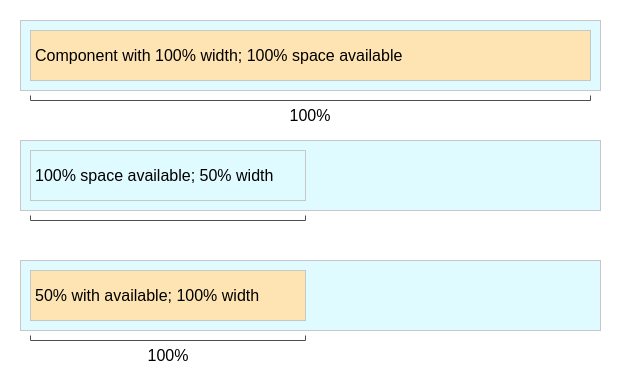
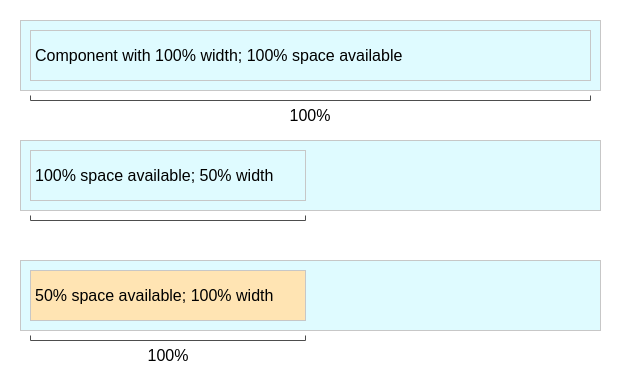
  <mxCell id="0" />
  <mxCell id="1" parent="0" />
  <mxCell id="2" value="" style="rounded=0;whiteSpace=wrap;html=1;fillColor=#DFFBFF;strokeColor=#C7C7C7;" vertex="1" parent="1"><mxGeometry x="20" y="20" width="580" height="70" as="geometry" /></mxCell>
- <mxCell id="3" value="Component with 100% width; 100% space available" style="rounded=0;whiteSpace=wrap;html=1;strokeColor=#C7C7C7;fillColor=#FFE4B3;glass=0;shadow=0;sketch=0;fontSize=16;align=left;spacingLeft=3;" vertex="1" parent="1"><mxGeometry x="30" y="30" width="560" height="50" as="geometry" /></mxCell>
+ <mxCell id="3" value="Component with 100% width; 100% space available" style="rounded=0;whiteSpace=wrap;html=1;strokeColor=#C7C7C7;fillColor=#dffbff;glass=0;shadow=0;sketch=0;fontSize=16;align=left;spacingLeft=3;" vertex="1" parent="1"><mxGeometry x="30" y="30" width="560" height="50" as="geometry" /></mxCell>
  <mxCell id="4" value="" style="strokeWidth=1;html=1;shadow=0;dashed=0;shape=mxgraph.android.textfield;align=center;strokeColor=#4D4D4D;pointerEvents=1;rounded=0;glass=0;sketch=0;fontSize=20;fillColor=#FFE4B3;" vertex="1" parent="1"><mxGeometry x="30" y="70" width="560" height="30" as="geometry" /></mxCell>
  <mxCell id="5" value="100%" style="text;html=1;strokeColor=none;fillColor=none;align=center;verticalAlign=middle;whiteSpace=wrap;rounded=0;shadow=0;glass=0;sketch=0;fontSize=16;" vertex="1" parent="1"><mxGeometry x="280" y="100" width="60" height="30" as="geometry" /></mxCell>
  <mxCell id="6" value="" style="rounded=0;whiteSpace=wrap;html=1;fillColor=#DFFBFF;strokeColor=#C7C7C7;" vertex="1" parent="1"><mxGeometry x="20" y="140" width="580" height="70" as="geometry" /></mxCell>
  <mxCell id="7" value="100% space available; 50% width" style="rounded=0;whiteSpace=wrap;html=1;strokeColor=#C7C7C7;fillColor=#dffbff;glass=0;shadow=0;sketch=0;fontSize=16;align=left;spacingLeft=3;" vertex="1" parent="1"><mxGeometry x="30" y="150" width="275" height="50" as="geometry" /></mxCell>
  <mxCell id="8" value="" style="strokeWidth=1;html=1;shadow=0;dashed=0;shape=mxgraph.android.textfield;align=center;strokeColor=#4D4D4D;pointerEvents=1;rounded=0;glass=0;sketch=0;fontSize=20;fillColor=#FFE4B3;" vertex="1" parent="1"><mxGeometry x="30" y="190" width="275" height="30" as="geometry" /></mxCell>
  <mxCell id="9" value="" style="rounded=0;whiteSpace=wrap;html=1;fillColor=#DFFBFF;strokeColor=#C7C7C7;" vertex="1" parent="1"><mxGeometry x="20" y="260" width="580" height="70" as="geometry" /></mxCell>
- <mxCell id="10" value="50% with available; 100% width" style="rounded=0;whiteSpace=wrap;html=1;strokeColor=#C7C7C7;fillColor=#FFE4B3;glass=0;shadow=0;sketch=0;fontSize=16;align=left;spacingLeft=3;" vertex="1" parent="1"><mxGeometry x="30" y="270" width="275" height="50" as="geometry" /></mxCell>
+ <mxCell id="10" value="50% space available; 100% width" style="rounded=0;whiteSpace=wrap;html=1;strokeColor=#C7C7C7;fillColor=#FFE4B3;glass=0;shadow=0;sketch=0;fontSize=16;align=left;spacingLeft=3;" vertex="1" parent="1"><mxGeometry x="30" y="270" width="275" height="50" as="geometry" /></mxCell>
  <mxCell id="11" value="" style="strokeWidth=1;html=1;shadow=0;dashed=0;shape=mxgraph.android.textfield;align=center;strokeColor=#4D4D4D;pointerEvents=1;rounded=0;glass=0;sketch=0;fontSize=20;fillColor=#FFE4B3;" vertex="1" parent="1"><mxGeometry x="30" y="310" width="275" height="30" as="geometry" /></mxCell>
  <mxCell id="12" value="100%" style="text;html=1;strokeColor=none;fillColor=none;align=center;verticalAlign=middle;whiteSpace=wrap;rounded=0;shadow=0;glass=0;sketch=0;fontSize=16;" vertex="1" parent="1"><mxGeometry x="137.5" y="340" width="60" height="30" as="geometry" /></mxCell>
